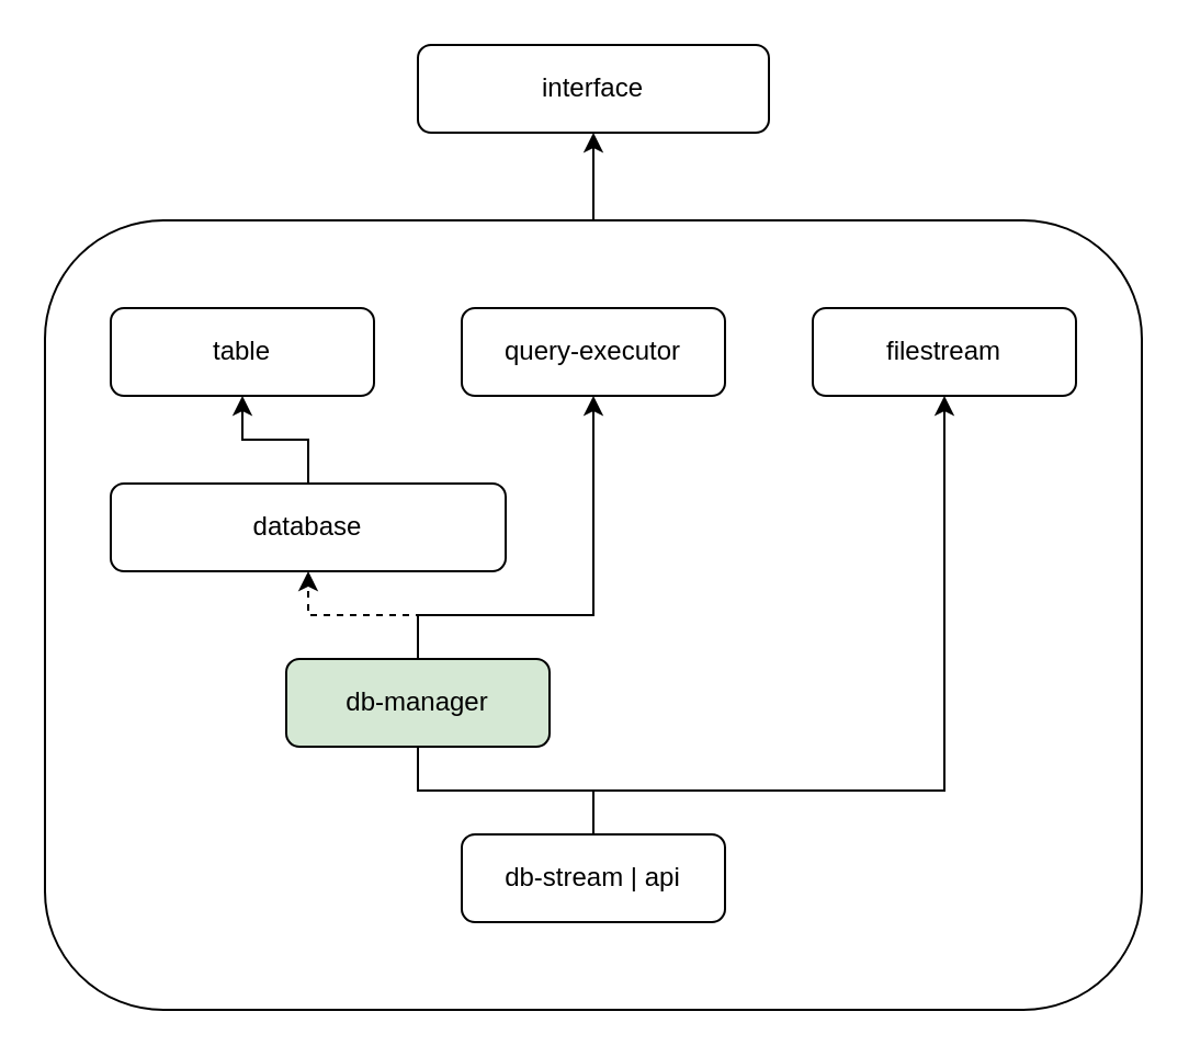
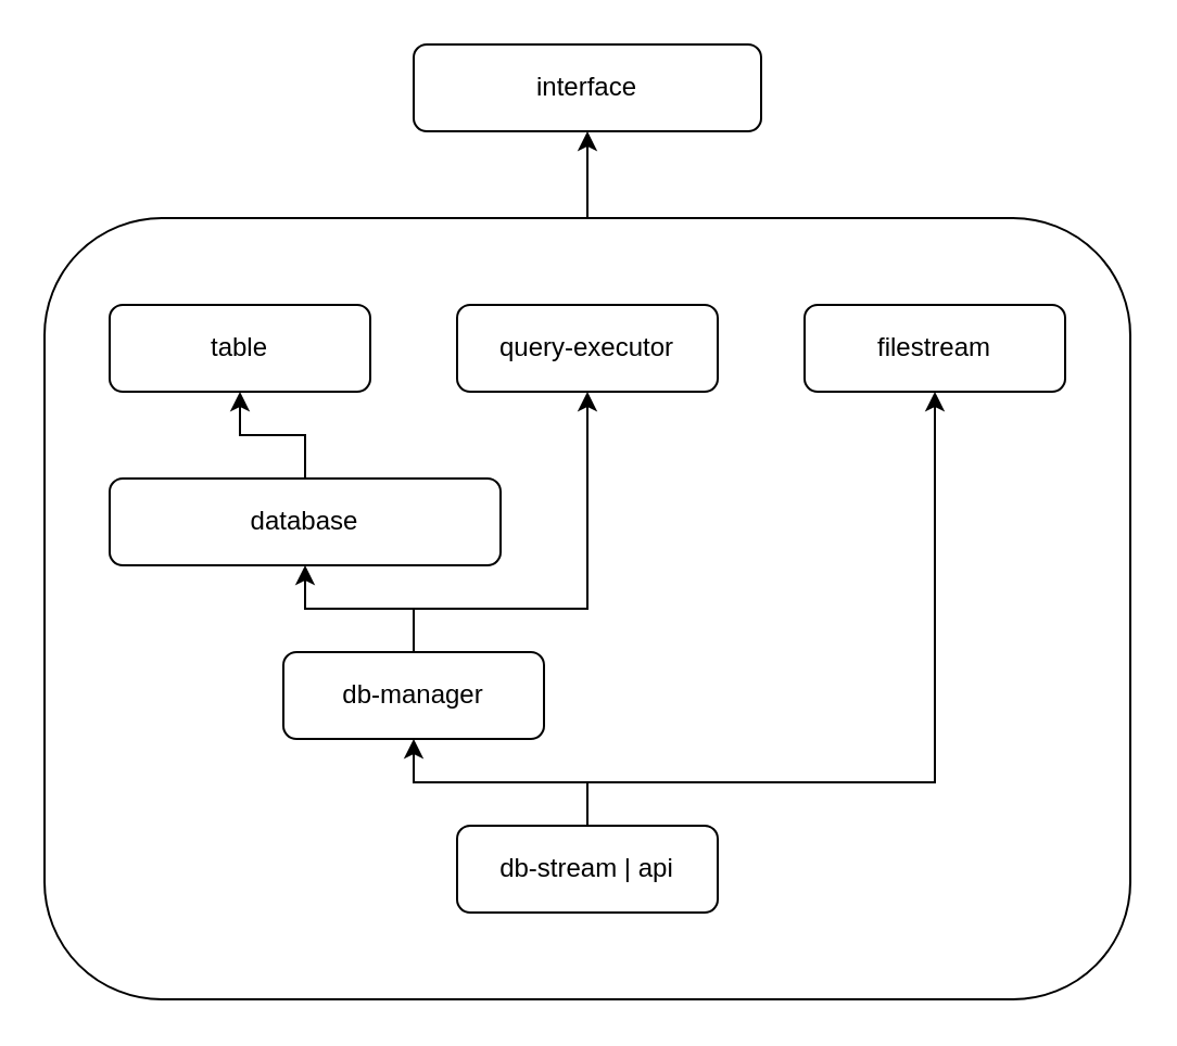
  <mxCell id="0" />
  <mxCell id="1" parent="0" />
  <mxCell id="2" value="interface" style="rounded=1;whiteSpace=wrap;html=1;" parent="1" vertex="1"><mxGeometry x="190" y="20" width="160" height="40" as="geometry" /></mxCell>
  <mxCell id="3" style="edgeStyle=orthogonalEdgeStyle;rounded=0;orthogonalLoop=1;jettySize=auto;html=1;entryX=0.5;entryY=1;entryDx=0;entryDy=0;" parent="1" source="4" target="2" edge="1"><mxGeometry relative="1" as="geometry" /></mxCell>
  <mxCell id="4" value="" style="rounded=1;whiteSpace=wrap;html=1;fillColor=none;" parent="1" vertex="1"><mxGeometry x="20" y="100" width="500" height="360" as="geometry" /></mxCell>
  <mxCell id="5" style="edgeStyle=orthogonalEdgeStyle;rounded=0;orthogonalLoop=1;jettySize=auto;html=1;entryX=0.5;entryY=1;entryDx=0;entryDy=0;" parent="1" source="6" target="7" edge="1"><mxGeometry relative="1" as="geometry" /></mxCell>
  <mxCell id="6" value="database" style="rounded=1;whiteSpace=wrap;html=1;" parent="1" vertex="1"><mxGeometry x="50" y="220" width="180" height="40" as="geometry" /></mxCell>
  <mxCell id="7" value="table" style="rounded=1;whiteSpace=wrap;html=1;" parent="1" vertex="1"><mxGeometry x="50" y="140" width="120" height="40" as="geometry" /></mxCell>
  <mxCell id="8" style="edgeStyle=orthogonalEdgeStyle;rounded=0;orthogonalLoop=1;jettySize=auto;html=1;entryX=0.5;entryY=1;entryDx=0;entryDy=0;" parent="1" source="10" target="15" edge="1"><mxGeometry relative="1" as="geometry"><Array as="points"><mxPoint x="190" y="280" /><mxPoint x="270" y="280" /></Array></mxGeometry></mxCell>
- <mxCell id="9" style="edgeStyle=orthogonalEdgeStyle;rounded=0;orthogonalLoop=1;jettySize=auto;html=1;entryX=0.5;entryY=1;entryDx=0;entryDy=0;dashed=1;" parent="1" source="10" target="6" edge="1"><mxGeometry relative="1" as="geometry" /></mxCell>
- <mxCell id="10" value="db-manager" style="rounded=1;whiteSpace=wrap;html=1;fillColor=#d5e8d4;" parent="1" vertex="1"><mxGeometry x="130" y="300" width="120" height="40" as="geometry" /></mxCell>
+ <mxCell id="9" style="edgeStyle=orthogonalEdgeStyle;rounded=0;orthogonalLoop=1;jettySize=auto;html=1;entryX=0.5;entryY=1;entryDx=0;entryDy=0;" parent="1" source="10" target="6" edge="1"><mxGeometry relative="1" as="geometry" /></mxCell>
+ <mxCell id="10" value="db-manager" style="rounded=1;whiteSpace=wrap;html=1;" parent="1" vertex="1"><mxGeometry x="130" y="300" width="120" height="40" as="geometry" /></mxCell>
  <mxCell id="11" value="filestream" style="rounded=1;whiteSpace=wrap;html=1;" parent="1" vertex="1"><mxGeometry x="370" y="140" width="120" height="40" as="geometry" /></mxCell>
  <mxCell id="12" style="edgeStyle=orthogonalEdgeStyle;rounded=0;orthogonalLoop=1;jettySize=auto;html=1;entryX=0.5;entryY=1;entryDx=0;entryDy=0;" parent="1" source="14" target="11" edge="1"><mxGeometry relative="1" as="geometry"><Array as="points"><mxPoint x="270" y="360" /><mxPoint x="430" y="360" /></Array></mxGeometry></mxCell>
- <mxCell id="13" style="edgeStyle=orthogonalEdgeStyle;rounded=0;orthogonalLoop=1;jettySize=auto;html=1;endArrow=none;" parent="1" source="14" target="10" edge="1"><mxGeometry relative="1" as="geometry" /></mxCell>
+ <mxCell id="13" style="edgeStyle=orthogonalEdgeStyle;rounded=0;orthogonalLoop=1;jettySize=auto;html=1;" parent="1" source="14" target="10" edge="1"><mxGeometry relative="1" as="geometry" /></mxCell>
  <mxCell id="14" value="db-stream | api" style="rounded=1;whiteSpace=wrap;html=1;" parent="1" vertex="1"><mxGeometry x="210" y="380" width="120" height="40" as="geometry" /></mxCell>
  <mxCell id="15" value="query-executor" style="rounded=1;whiteSpace=wrap;html=1;" parent="1" vertex="1"><mxGeometry x="210" y="140" width="120" height="40" as="geometry" /></mxCell>
